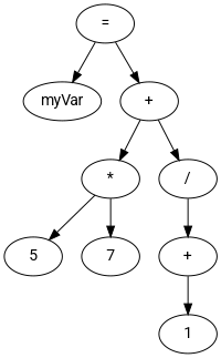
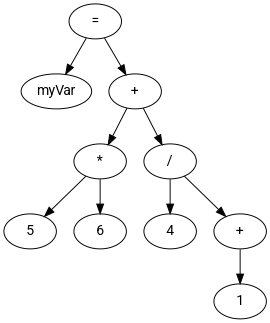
  digraph {
    fontname=Roboto
    node [fontname=Roboto]
    edge [fontname=Roboto]
    n1 [label="="]
    n2 [label=myVar]
    n3 [label="+"]
    n4 [label="*"]
    n5 [label="/"]
    n6 [label=5]
-   n7 [label=7]
+   n7 [label=6]
+   n8 [label=4]
    n9 [label="+"]
    n10 [label=1]
    n1 -> n2
    n1 -> n3
    n3 -> n4
    n3 -> n5
    n4 -> n6
    n4 -> n7
+   n5 -> n8
    n5 -> n9
    n9 -> n10
  }
